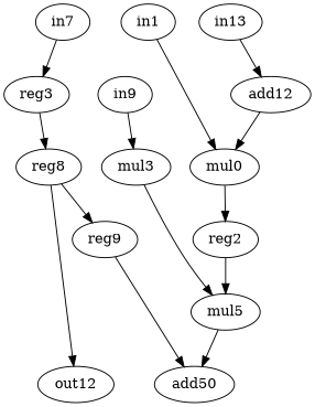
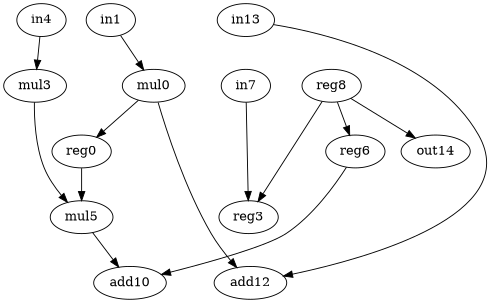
  digraph {
    node [op=reg]
    edge [port=0 weight=0]
    n1 [label=mul0 op=mul]
-   n2 [label=reg2]
+   n2 [label=reg0]
    n3 [label=mul5 op=mul]
    n4 [label=in1 op=in]
-   n5 [label=add50 op=add]
+   n5 [label=add10 op=add]
    n6 [label=add12 op=addi value=2]
    n7 [label=in13 op=in]
-   n8 [label=out12 op=out]
+   n8 [label=out14 op=out]
    n9 [label=mul3 op=mul]
-   n10 [label=in9 op=in]
+   n10 [label=in4 op=in]
    n11 [label=reg3]
    n12 [label=reg8]
-   n13 [label=reg9]
+   n13 [label=reg6]
    n14 [label=in7 op=in]
    n1 -> n2
    n2 -> n3 [port=1 weight=1]
    n3 -> n5 [port=1]
    n4 -> n1 [port=1]
-   n6 -> n1
+   n1 -> n6
    n7 -> n6
    n9 -> n3
    n10 -> n9 [port=1]
-   n11 -> n12
+   n12 -> n11
    n12 -> n8
    n12 -> n13
    n13 -> n5
    n14 -> n11
  }
